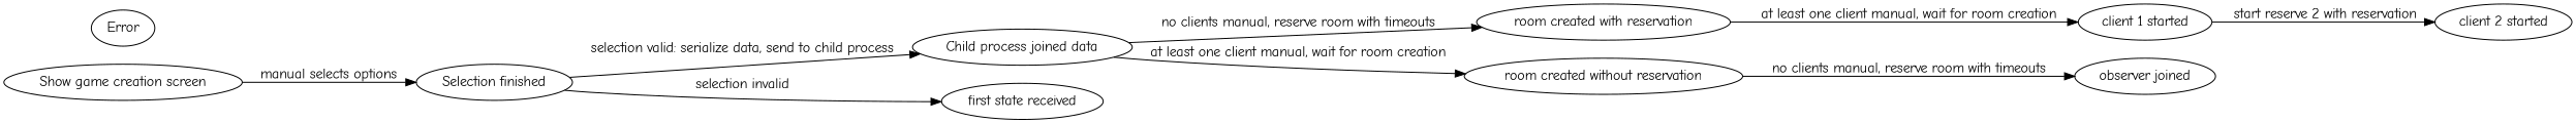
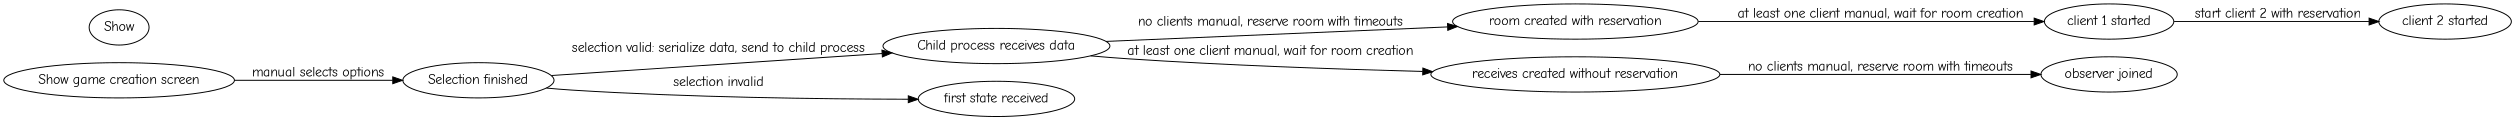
  digraph {
    fontname="Comic Neue"
    rankdir=LR
    node [fontname="Comic Neue"]
    edge [fontname="Comic Neue"]
    n1 [label="Show game creation screen"]
    n2 [label="Selection finished"]
-   n3 [label="Child process joined data"]
+   n3 [label="Child process receives data"]
    n4 [label="first state received"]
    n5 [label="room created with reservation"]
-   n6 [label="room created without reservation"]
+   n6 [label="receives created without reservation"]
    n7 [label="client 1 started"]
    n8 [label="observer joined"]
    n9 [label="client 2 started"]
-   n10 [label=Error]
+   n10 [label=Show]
    n1 -> n2 [label="manual selects options"]
    n2 -> n3 [label="selection valid: serialize data, send to child process"]
    n2 -> n4 [label="selection invalid"]
    n3 -> n5 [label="no clients manual, reserve room with timeouts"]
    n3 -> n6 [label="at least one client manual, wait for room creation"]
    n5 -> n7 [label="at least one client manual, wait for room creation"]
    n6 -> n8 [label="no clients manual, reserve room with timeouts"]
-   n7 -> n9 [label="start reserve 2 with reservation"]
+   n7 -> n9 [label="start client 2 with reservation"]
  }
